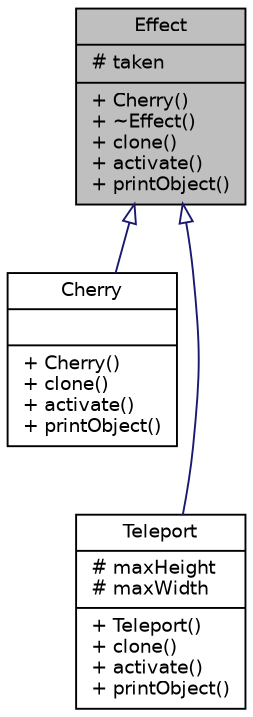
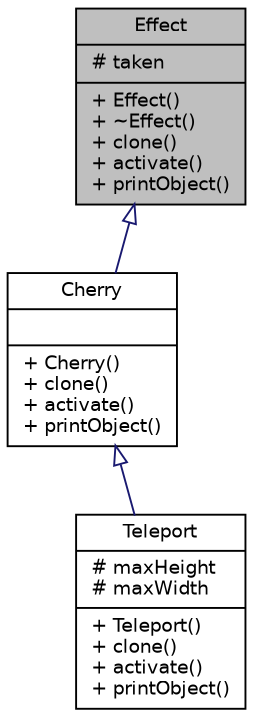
  digraph {
    node [color=black fillcolor=white fontname=Helvetica fontsize=10 shape=record style=filled]
    edge [arrowtail=onormal color=midnightblue dir=back fontname=Helvetica fontsize=10 labelfontname=Helvetica labelfontsize=10 style=solid]
-   n1 [fillcolor=grey75 fontcolor=black height=0.2 label="{Effect\n|# taken\l|+ Cherry()\l+ ~Effect()\l+ clone()\l+ activate()\l+ printObject()\l}" width=0.4]
+   n1 [fillcolor=grey75 fontcolor=black height=0.2 label="{Effect\n|# taken\l|+ Effect()\l+ ~Effect()\l+ clone()\l+ activate()\l+ printObject()\l}" width=0.4]
    n2 [height=0.2 label="{Cherry\n||+ Cherry()\l+ clone()\l+ activate()\l+ printObject()\l}" width=0.4]
    n3 [height=0.2 label="{Teleport\n|# maxHeight\l# maxWidth\l|+ Teleport()\l+ clone()\l+ activate()\l+ printObject()\l}" width=0.4]
    n1 -> n2
-   n1 -> n3
+   n2 -> n3
  }
